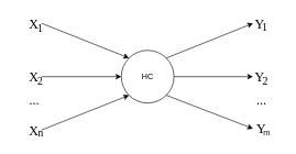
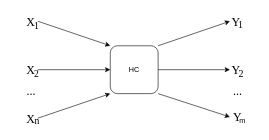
  <mxCell id="0" />
  <mxCell id="1" parent="0" />
- <mxCell id="2" value="НС" style="ellipse;whiteSpace=wrap;html=1;aspect=fixed;" vertex="1" parent="1"><mxGeometry x="183" y="76" width="80" height="80" as="geometry" /></mxCell>
+ <mxCell id="2" value="НС" style="whiteSpace=wrap;html=1;aspect=fixed;rounded=1;" vertex="1" parent="1"><mxGeometry x="183" y="76" width="80" height="80" as="geometry" /></mxCell>
  <mxCell id="3" value="" style="endArrow=classic;html=1;rounded=0;entryX=0;entryY=0.5;entryDx=0;entryDy=0;exitX=1;exitY=0.5;exitDx=0;exitDy=0;" edge="1" parent="1" source="6" target="2"><mxGeometry width="50" height="50" relative="1" as="geometry"><mxPoint x="63" y="116" as="sourcePoint" /><mxPoint x="233" y="106" as="targetPoint" /></mxGeometry></mxCell>
  <mxCell id="4" value="" style="endArrow=classic;html=1;rounded=0;entryX=0;entryY=0;entryDx=0;entryDy=0;exitX=1;exitY=0.5;exitDx=0;exitDy=0;" edge="1" parent="1" source="5" target="2"><mxGeometry width="50" height="50" relative="1" as="geometry"><mxPoint x="63" y="36" as="sourcePoint" /><mxPoint x="233" y="106" as="targetPoint" /></mxGeometry></mxCell>
  <mxCell id="5" value="&lt;font style=&quot;font-size: 20px;&quot;&gt;X&lt;/font&gt;" style="text;html=1;align=center;verticalAlign=middle;whiteSpace=wrap;rounded=0;fontFamily=Times New Roman;" vertex="1" parent="1"><mxGeometry x="39" y="20" width="23" height="30" as="geometry" /></mxCell>
  <mxCell id="6" value="&lt;font style=&quot;font-size: 20px;&quot;&gt;X&lt;/font&gt;" style="text;html=1;align=center;verticalAlign=middle;whiteSpace=wrap;rounded=0;fontFamily=Times New Roman;" vertex="1" parent="1"><mxGeometry x="39" y="101" width="23" height="30" as="geometry" /></mxCell>
  <mxCell id="7" value="" style="endArrow=classic;html=1;rounded=0;entryX=0;entryY=1;entryDx=0;entryDy=0;exitX=1;exitY=0.5;exitDx=0;exitDy=0;" edge="1" parent="1" source="9" target="2"><mxGeometry width="50" height="50" relative="1" as="geometry"><mxPoint x="63" y="196" as="sourcePoint" /><mxPoint x="143" y="116" as="targetPoint" /></mxGeometry></mxCell>
  <mxCell id="8" value="&lt;span style=&quot;font-size: 20px;&quot;&gt;...&lt;/span&gt;" style="text;html=1;align=center;verticalAlign=middle;whiteSpace=wrap;rounded=0;fontFamily=Times New Roman;" vertex="1" parent="1"><mxGeometry x="20.5" y="136" width="60" height="30" as="geometry" /></mxCell>
  <mxCell id="9" value="&lt;span style=&quot;font-size: 20px;&quot;&gt;X&lt;/span&gt;" style="text;html=1;align=center;verticalAlign=middle;whiteSpace=wrap;rounded=0;fontFamily=Times New Roman;" vertex="1" parent="1"><mxGeometry x="39" y="182" width="23" height="30" as="geometry" /></mxCell>
  <mxCell id="10" value="" style="endArrow=classic;html=1;rounded=0;exitX=1;exitY=0;exitDx=0;exitDy=0;entryX=0;entryY=0.5;entryDx=0;entryDy=0;" edge="1" parent="1" source="2" target="13"><mxGeometry width="50" height="50" relative="1" as="geometry"><mxPoint x="323" y="106" as="sourcePoint" /><mxPoint x="383" y="36" as="targetPoint" /></mxGeometry></mxCell>
  <mxCell id="11" value="" style="endArrow=classic;html=1;rounded=0;exitX=1;exitY=0.5;exitDx=0;exitDy=0;entryX=0;entryY=0.5;entryDx=0;entryDy=0;" edge="1" parent="1" source="2" target="14"><mxGeometry width="50" height="50" relative="1" as="geometry"><mxPoint x="283" y="166" as="sourcePoint" /><mxPoint x="383" y="116" as="targetPoint" /></mxGeometry></mxCell>
  <mxCell id="12" value="" style="endArrow=classic;html=1;rounded=0;exitX=1;exitY=1;exitDx=0;exitDy=0;entryX=0;entryY=0.5;entryDx=0;entryDy=0;" edge="1" parent="1" source="2" target="16"><mxGeometry width="50" height="50" relative="1" as="geometry"><mxPoint x="283" y="166" as="sourcePoint" /><mxPoint x="383" y="196" as="targetPoint" /></mxGeometry></mxCell>
  <mxCell id="13" value="&lt;span style=&quot;font-size: 20px;&quot;&gt;Y&lt;/span&gt;" style="text;html=1;align=center;verticalAlign=middle;whiteSpace=wrap;rounded=0;fontFamily=Times New Roman;" vertex="1" parent="1"><mxGeometry x="383" y="20" width="21" height="30" as="geometry" /></mxCell>
  <mxCell id="14" value="&lt;span style=&quot;font-size: 20px;&quot;&gt;Y&lt;/span&gt;" style="text;html=1;align=center;verticalAlign=middle;whiteSpace=wrap;rounded=0;fontFamily=Times New Roman;" vertex="1" parent="1"><mxGeometry x="383" y="101" width="21" height="30" as="geometry" /></mxCell>
  <mxCell id="15" value="&lt;span style=&quot;font-size: 20px;&quot;&gt;...&lt;/span&gt;" style="text;html=1;align=center;verticalAlign=middle;whiteSpace=wrap;rounded=0;fontFamily=Times New Roman;" vertex="1" parent="1"><mxGeometry x="366" y="136" width="60" height="30" as="geometry" /></mxCell>
  <mxCell id="16" value="&lt;span style=&quot;font-size: 20px;&quot;&gt;Y&lt;/span&gt;" style="text;html=1;align=center;verticalAlign=middle;whiteSpace=wrap;rounded=0;fontFamily=Times New Roman;" vertex="1" parent="1"><mxGeometry x="383" y="180" width="26" height="30" as="geometry" /></mxCell>
  <mxCell id="17" value="&lt;font style=&quot;font-size: 16.67px;&quot; face=&quot;Times New Roman&quot;&gt;1&lt;/font&gt;" style="text;html=1;align=center;verticalAlign=middle;whiteSpace=wrap;rounded=0;" vertex="1" parent="1"><mxGeometry x="55" y="35" width="10" height="15" as="geometry" /></mxCell>
  <mxCell id="18" value="&lt;font style=&quot;font-size: 16px;&quot; face=&quot;Times New Roman&quot;&gt;2&lt;/font&gt;" style="text;html=1;align=center;verticalAlign=middle;whiteSpace=wrap;rounded=0;" vertex="1" parent="1"><mxGeometry x="55" y="115" width="10" height="15" as="geometry" /></mxCell>
  <mxCell id="19" value="&lt;font face=&quot;Times New Roman&quot;&gt;&lt;span style=&quot;font-size: 16px;&quot;&gt;n&lt;/span&gt;&lt;/font&gt;" style="text;html=1;align=center;verticalAlign=middle;whiteSpace=wrap;rounded=0;" vertex="1" parent="1"><mxGeometry x="56" y="194" width="10" height="15" as="geometry" /></mxCell>
  <mxCell id="20" value="&lt;font style=&quot;font-size: 16.67px;&quot; face=&quot;Times New Roman&quot;&gt;1&lt;/font&gt;" style="text;html=1;align=center;verticalAlign=middle;whiteSpace=wrap;rounded=0;" vertex="1" parent="1"><mxGeometry x="396" y="33" width="10" height="15" as="geometry" /></mxCell>
  <mxCell id="21" value="&lt;font style=&quot;font-size: 16.67px;&quot; face=&quot;Times New Roman&quot;&gt;2&lt;/font&gt;" style="text;html=1;align=center;verticalAlign=middle;whiteSpace=wrap;rounded=0;" vertex="1" parent="1"><mxGeometry x="397" y="115" width="10" height="15" as="geometry" /></mxCell>
  <mxCell id="22" value="m" style="text;html=1;align=center;verticalAlign=middle;whiteSpace=wrap;rounded=0;" vertex="1" parent="1"><mxGeometry x="399" y="193" width="10" height="15" as="geometry" /></mxCell>
